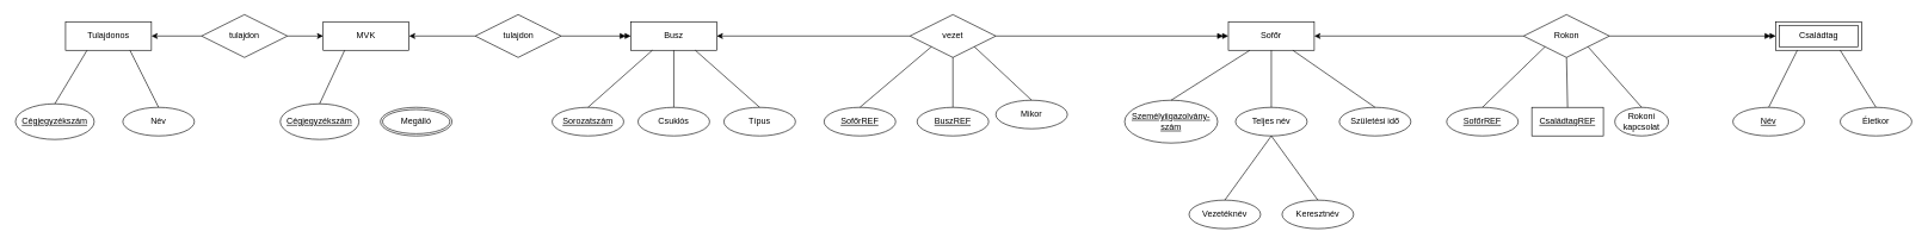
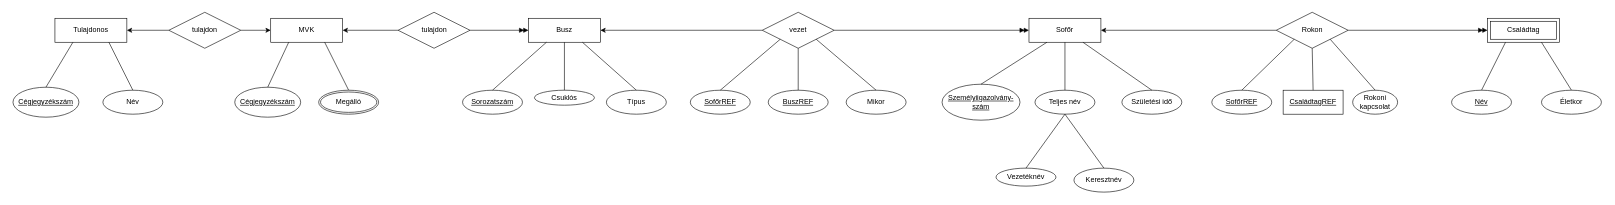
  <mxCell id="0" />
  <mxCell id="1" parent="0" />
  <mxCell id="2" value="" style="group" vertex="1" connectable="0" parent="1"><mxGeometry x="20" y="20" width="2650" height="300" as="geometry" /></mxCell>
  <mxCell id="3" value="MVK" style="whiteSpace=wrap;html=1;align=center;" parent="2" vertex="1"><mxGeometry x="430" y="10" width="120" height="40" as="geometry" /></mxCell>
  <mxCell id="4" value="Busz" style="whiteSpace=wrap;html=1;align=center;" parent="2" vertex="1"><mxGeometry x="860" y="10" width="120" height="40" as="geometry" /></mxCell>
  <mxCell id="5" value="Tulajdonos" style="whiteSpace=wrap;html=1;align=center;" parent="2" vertex="1"><mxGeometry x="70" y="10" width="120" height="40" as="geometry" /></mxCell>
  <mxCell id="6" value="Sofőr" style="whiteSpace=wrap;html=1;align=center;" parent="2" vertex="1"><mxGeometry x="1695" y="10" width="120" height="40" as="geometry" /></mxCell>
  <mxCell id="7" value="Családtag" style="shape=ext;margin=3;double=1;whiteSpace=wrap;html=1;align=center;" parent="2" vertex="1"><mxGeometry x="2460" y="10" width="120" height="40" as="geometry" /></mxCell>
  <mxCell id="8" style="edgeStyle=orthogonalEdgeStyle;rounded=0;orthogonalLoop=1;jettySize=auto;html=1;entryX=1;entryY=0.5;entryDx=0;entryDy=0;exitX=0;exitY=0.5;exitDx=0;exitDy=0;" parent="2" source="10" target="5" edge="1"><mxGeometry relative="1" as="geometry"><Array as="points"><mxPoint x="190" y="30" /></Array></mxGeometry></mxCell>
  <mxCell id="9" style="edgeStyle=orthogonalEdgeStyle;rounded=0;orthogonalLoop=1;jettySize=auto;html=1;exitX=1;exitY=0.5;exitDx=0;exitDy=0;entryX=0;entryY=0.5;entryDx=0;entryDy=0;" edge="1" parent="2" source="10" target="3"><mxGeometry relative="1" as="geometry" /></mxCell>
  <mxCell id="10" value="tulajdon" style="shape=rhombus;perimeter=rhombusPerimeter;whiteSpace=wrap;html=1;align=center;" parent="2" vertex="1"><mxGeometry x="260" width="120" height="60" as="geometry" /></mxCell>
  <mxCell id="11" style="edgeStyle=orthogonalEdgeStyle;rounded=0;orthogonalLoop=1;jettySize=auto;html=1;entryX=1;entryY=0.5;entryDx=0;entryDy=0;" parent="2" source="13" target="3" edge="1"><mxGeometry relative="1" as="geometry" /></mxCell>
  <mxCell id="12" style="edgeStyle=orthogonalEdgeStyle;rounded=0;orthogonalLoop=1;jettySize=auto;html=1;entryX=0;entryY=0.5;entryDx=0;entryDy=0;endArrow=doubleBlock;endFill=1;exitX=1;exitY=0.5;exitDx=0;exitDy=0;" parent="2" source="13" target="4" edge="1"><mxGeometry relative="1" as="geometry" /></mxCell>
  <mxCell id="13" value="tulajdon" style="shape=rhombus;perimeter=rhombusPerimeter;whiteSpace=wrap;html=1;align=center;" parent="2" vertex="1"><mxGeometry x="642.5" width="120" height="60" as="geometry" /></mxCell>
  <mxCell id="14" style="edgeStyle=orthogonalEdgeStyle;rounded=0;orthogonalLoop=1;jettySize=auto;html=1;entryX=1;entryY=0.5;entryDx=0;entryDy=0;" edge="1" parent="2" source="16" target="4"><mxGeometry relative="1" as="geometry" /></mxCell>
  <mxCell id="15" style="edgeStyle=orthogonalEdgeStyle;rounded=0;orthogonalLoop=1;jettySize=auto;html=1;exitX=1;exitY=0.5;exitDx=0;exitDy=0;entryX=0;entryY=0.5;entryDx=0;entryDy=0;endArrow=doubleBlock;endFill=1;" edge="1" parent="2" source="16" target="6"><mxGeometry relative="1" as="geometry" /></mxCell>
  <mxCell id="16" value="vezet" style="shape=rhombus;perimeter=rhombusPerimeter;whiteSpace=wrap;html=1;align=center;" parent="2" vertex="1"><mxGeometry x="1250" width="120" height="60" as="geometry" /></mxCell>
  <mxCell id="17" value="BuszREF" style="ellipse;whiteSpace=wrap;html=1;align=center;fontStyle=4;" parent="2" vertex="1"><mxGeometry x="1260" y="130" width="100" height="40" as="geometry" /></mxCell>
  <mxCell id="18" value="SofőrREF" style="ellipse;whiteSpace=wrap;html=1;align=center;fontStyle=4;" parent="2" vertex="1"><mxGeometry x="1130" y="130" width="100" height="40" as="geometry" /></mxCell>
  <mxCell id="19" value="SofőrREF" style="ellipse;whiteSpace=wrap;html=1;align=center;fontStyle=4;" parent="2" vertex="1"><mxGeometry x="2000" y="130" width="100" height="40" as="geometry" /></mxCell>
  <mxCell id="20" value="CsaládtagREF" style="whiteSpace=wrap;html=1;align=center;fontStyle=4;rounded=0;" parent="2" vertex="1"><mxGeometry x="2119" y="130" width="100" height="40" as="geometry" /></mxCell>
  <mxCell id="21" value="Cégjegyzékszám" style="ellipse;whiteSpace=wrap;html=1;align=center;fontStyle=4;" parent="2" vertex="1"><mxGeometry y="125" width="110" height="50" as="geometry" /></mxCell>
  <mxCell id="22" value="Cégjegyzékszám" style="ellipse;whiteSpace=wrap;html=1;align=center;fontStyle=4;" parent="2" vertex="1"><mxGeometry x="370" y="125" width="110" height="50" as="geometry" /></mxCell>
- <mxCell id="23" value="Csuklós" style="ellipse;whiteSpace=wrap;html=1;align=center;" parent="2" vertex="1"><mxGeometry x="870" y="130" width="100" height="40" as="geometry" /></mxCell>
+ <mxCell id="23" value="Csuklós" style="ellipse;whiteSpace=wrap;html=1;align=center;" parent="2" vertex="1"><mxGeometry x="870" y="130" width="100" height="25" as="geometry" /></mxCell>
  <mxCell id="24" value="Megálló" style="ellipse;shape=doubleEllipse;margin=3;whiteSpace=wrap;html=1;align=center;" parent="2" vertex="1"><mxGeometry x="510" y="130" width="100" height="40" as="geometry" /></mxCell>
  <mxCell id="25" value="Sorozatszám" style="ellipse;whiteSpace=wrap;html=1;align=center;fontStyle=4;" parent="2" vertex="1"><mxGeometry x="750" y="130" width="100" height="40" as="geometry" /></mxCell>
  <mxCell id="26" value="Személyiigazolvány-szám" style="ellipse;whiteSpace=wrap;html=1;align=center;fontStyle=4;" parent="2" vertex="1"><mxGeometry x="1550" y="120" width="130" height="60" as="geometry" /></mxCell>
  <mxCell id="27" value="Születési idő" style="ellipse;whiteSpace=wrap;html=1;align=center;" parent="2" vertex="1"><mxGeometry x="1850" y="130" width="100" height="40" as="geometry" /></mxCell>
  <mxCell id="28" value="Teljes név" style="ellipse;whiteSpace=wrap;html=1;align=center;" parent="2" vertex="1"><mxGeometry x="1705" y="130" width="100" height="40" as="geometry" /></mxCell>
- <mxCell id="29" value="Vezetéknév" style="ellipse;whiteSpace=wrap;html=1;align=center;" parent="2" vertex="1"><mxGeometry x="1640" y="260" width="100" height="40" as="geometry" /></mxCell>
+ <mxCell id="29" value="Vezetéknév" style="ellipse;whiteSpace=wrap;html=1;align=center;" parent="2" vertex="1"><mxGeometry x="1640" y="260" width="100" height="30" as="geometry" /></mxCell>
  <mxCell id="30" value="Keresztnév" style="ellipse;whiteSpace=wrap;html=1;align=center;" parent="2" vertex="1"><mxGeometry x="1770" y="260" width="100" height="40" as="geometry" /></mxCell>
  <mxCell id="31" value="Név" style="ellipse;whiteSpace=wrap;html=1;align=center;fontStyle=4" parent="2" vertex="1"><mxGeometry x="2400" y="130" width="100" height="40" as="geometry" /></mxCell>
  <mxCell id="32" value="Életkor" style="ellipse;whiteSpace=wrap;html=1;align=center;" parent="2" vertex="1"><mxGeometry x="2550" y="130" width="100" height="40" as="geometry" /></mxCell>
  <mxCell id="33" value="Típus" style="ellipse;whiteSpace=wrap;html=1;align=center;" parent="2" vertex="1"><mxGeometry x="990" y="130" width="100" height="40" as="geometry" /></mxCell>
  <mxCell id="34" value="Név" style="ellipse;whiteSpace=wrap;html=1;align=center;" parent="2" vertex="1"><mxGeometry x="150" y="130" width="100" height="40" as="geometry" /></mxCell>
  <mxCell id="35" value="Rokoni kapcsolat" style="ellipse;whiteSpace=wrap;html=1;align=center;" parent="2" vertex="1"><mxGeometry x="2235" y="130" width="75" height="40" as="geometry" /></mxCell>
- <mxCell id="36" value="Mikor" style="ellipse;whiteSpace=wrap;html=1;align=center;" parent="2" vertex="1"><mxGeometry x="1370" y="120" width="100" height="40" as="geometry" /></mxCell>
+ <mxCell id="36" value="Mikor" style="ellipse;whiteSpace=wrap;html=1;align=center;" parent="2" vertex="1"><mxGeometry x="1390" y="130" width="100" height="40" as="geometry" /></mxCell>
  <mxCell id="37" value="" style="endArrow=none;html=1;rounded=0;entryX=0.25;entryY=1;entryDx=0;entryDy=0;exitX=0.5;exitY=0;exitDx=0;exitDy=0;" edge="1" parent="2" source="21" target="5"><mxGeometry width="50" height="50" relative="1" as="geometry"><mxPoint x="80" y="110" as="sourcePoint" /><mxPoint x="130" y="60" as="targetPoint" /></mxGeometry></mxCell>
  <mxCell id="38" value="" style="endArrow=none;html=1;rounded=0;entryX=0.75;entryY=1;entryDx=0;entryDy=0;exitX=0.5;exitY=0;exitDx=0;exitDy=0;" edge="1" parent="2" source="34" target="5"><mxGeometry width="50" height="50" relative="1" as="geometry"><mxPoint x="65" y="135" as="sourcePoint" /><mxPoint x="140" y="60" as="targetPoint" /></mxGeometry></mxCell>
+ <mxCell id="39" value="" style="endArrow=none;html=1;rounded=0;entryX=0.75;entryY=1;entryDx=0;entryDy=0;exitX=0.5;exitY=0;exitDx=0;exitDy=0;" edge="1" parent="2" source="24" target="3"><mxGeometry width="50" height="50" relative="1" as="geometry"><mxPoint x="565" y="130" as="sourcePoint" /><mxPoint x="495" y="50" as="targetPoint" /></mxGeometry></mxCell>
  <mxCell id="40" value="" style="endArrow=none;html=1;rounded=0;entryX=0.25;entryY=1;entryDx=0;entryDy=0;exitX=0.5;exitY=0;exitDx=0;exitDy=0;" edge="1" parent="2" source="22" target="3"><mxGeometry width="50" height="50" relative="1" as="geometry"><mxPoint x="380" y="130" as="sourcePoint" /><mxPoint x="455" y="55" as="targetPoint" /></mxGeometry></mxCell>
  <mxCell id="41" style="edgeStyle=orthogonalEdgeStyle;rounded=0;orthogonalLoop=1;jettySize=auto;html=1;entryX=0;entryY=0.5;entryDx=0;entryDy=0;endArrow=doubleBlock;endFill=1;" edge="1" parent="2" source="43" target="7"><mxGeometry relative="1" as="geometry" /></mxCell>
  <mxCell id="42" style="edgeStyle=orthogonalEdgeStyle;rounded=0;orthogonalLoop=1;jettySize=auto;html=1;exitX=0;exitY=0.5;exitDx=0;exitDy=0;entryX=1;entryY=0.5;entryDx=0;entryDy=0;" edge="1" parent="2" source="43" target="6"><mxGeometry relative="1" as="geometry" /></mxCell>
  <mxCell id="43" value="Rokon" style="shape=rhombus;perimeter=rhombusPerimeter;whiteSpace=wrap;html=1;align=center;" vertex="1" parent="2"><mxGeometry x="2107.5" width="120" height="60" as="geometry" /></mxCell>
  <mxCell id="44" value="" style="endArrow=none;html=1;rounded=0;entryX=0.25;entryY=1;entryDx=0;entryDy=0;exitX=0.5;exitY=0;exitDx=0;exitDy=0;" edge="1" parent="2" source="25" target="4"><mxGeometry width="50" height="50" relative="1" as="geometry"><mxPoint x="730" y="160" as="sourcePoint" /><mxPoint x="690" y="80" as="targetPoint" /></mxGeometry></mxCell>
  <mxCell id="45" value="" style="endArrow=none;html=1;rounded=0;entryX=0.5;entryY=1;entryDx=0;entryDy=0;exitX=0.5;exitY=0;exitDx=0;exitDy=0;" edge="1" parent="2" source="23" target="4"><mxGeometry width="50" height="50" relative="1" as="geometry"><mxPoint x="840.5" y="145" as="sourcePoint" /><mxPoint x="927.5" y="60" as="targetPoint" /></mxGeometry></mxCell>
  <mxCell id="46" value="" style="endArrow=none;html=1;rounded=0;entryX=0.75;entryY=1;entryDx=0;entryDy=0;exitX=0.5;exitY=0;exitDx=0;exitDy=0;" edge="1" parent="2" source="33" target="4"><mxGeometry width="50" height="50" relative="1" as="geometry"><mxPoint x="983" y="135" as="sourcePoint" /><mxPoint x="980" y="50" as="targetPoint" /></mxGeometry></mxCell>
  <mxCell id="47" value="" style="endArrow=none;html=1;rounded=0;entryX=1;entryY=1;entryDx=0;entryDy=0;exitX=0.5;exitY=0;exitDx=0;exitDy=0;" edge="1" parent="2" source="36" target="16"><mxGeometry width="50" height="50" relative="1" as="geometry"><mxPoint x="1370" y="155" as="sourcePoint" /><mxPoint x="1280" y="70" as="targetPoint" /></mxGeometry></mxCell>
  <mxCell id="48" value="" style="endArrow=none;html=1;rounded=0;entryX=0.5;entryY=1;entryDx=0;entryDy=0;exitX=0.5;exitY=0;exitDx=0;exitDy=0;" edge="1" parent="2" source="17" target="16"><mxGeometry width="50" height="50" relative="1" as="geometry"><mxPoint x="1270" y="155" as="sourcePoint" /><mxPoint x="1270" y="70" as="targetPoint" /></mxGeometry></mxCell>
  <mxCell id="49" value="" style="endArrow=none;html=1;rounded=0;entryX=0;entryY=1;entryDx=0;entryDy=0;exitX=0.5;exitY=0;exitDx=0;exitDy=0;" edge="1" parent="2" source="18" target="16"><mxGeometry width="50" height="50" relative="1" as="geometry"><mxPoint x="1170" y="145" as="sourcePoint" /><mxPoint x="1260" y="60" as="targetPoint" /></mxGeometry></mxCell>
  <mxCell id="50" value="" style="endArrow=none;html=1;rounded=0;entryX=0.5;entryY=1;entryDx=0;entryDy=0;exitX=0.5;exitY=0;exitDx=0;exitDy=0;" edge="1" parent="2" source="30" target="28"><mxGeometry width="50" height="50" relative="1" as="geometry"><mxPoint x="1910" y="260" as="sourcePoint" /><mxPoint x="1800" y="170" as="targetPoint" /></mxGeometry></mxCell>
  <mxCell id="51" value="" style="endArrow=none;html=1;rounded=0;entryX=0.5;entryY=1;entryDx=0;entryDy=0;exitX=0.5;exitY=0;exitDx=0;exitDy=0;" edge="1" parent="2" source="29" target="28"><mxGeometry width="50" height="50" relative="1" as="geometry"><mxPoint x="1805" y="265" as="sourcePoint" /><mxPoint x="1740" y="175" as="targetPoint" /></mxGeometry></mxCell>
  <mxCell id="52" value="" style="endArrow=none;html=1;rounded=0;entryX=0.5;entryY=1;entryDx=0;entryDy=0;exitX=0.5;exitY=0;exitDx=0;exitDy=0;" edge="1" parent="2" source="28" target="6"><mxGeometry width="50" height="50" relative="1" as="geometry"><mxPoint x="1880" y="215" as="sourcePoint" /><mxPoint x="1815" y="125" as="targetPoint" /></mxGeometry></mxCell>
  <mxCell id="53" value="" style="endArrow=none;html=1;rounded=0;entryX=0.25;entryY=1;entryDx=0;entryDy=0;exitX=0.5;exitY=0;exitDx=0;exitDy=0;" edge="1" parent="2" source="26" target="6"><mxGeometry width="50" height="50" relative="1" as="geometry"><mxPoint x="1695" y="130" as="sourcePoint" /><mxPoint x="1695" y="50" as="targetPoint" /></mxGeometry></mxCell>
  <mxCell id="54" value="" style="endArrow=none;html=1;rounded=0;entryX=0.75;entryY=1;entryDx=0;entryDy=0;exitX=0.5;exitY=0;exitDx=0;exitDy=0;" edge="1" parent="2" source="27" target="6"><mxGeometry width="50" height="50" relative="1" as="geometry"><mxPoint x="1760" y="150" as="sourcePoint" /><mxPoint x="1870" y="80" as="targetPoint" /></mxGeometry></mxCell>
  <mxCell id="55" value="" style="endArrow=none;html=1;rounded=0;entryX=1;entryY=1;entryDx=0;entryDy=0;exitX=0.5;exitY=0;exitDx=0;exitDy=0;" edge="1" parent="2" source="35" target="43"><mxGeometry width="50" height="50" relative="1" as="geometry"><mxPoint x="2371.5" y="165" as="sourcePoint" /><mxPoint x="2235" y="60" as="targetPoint" /></mxGeometry></mxCell>
  <mxCell id="56" value="" style="endArrow=none;html=1;rounded=0;entryX=0.5;entryY=1;entryDx=0;entryDy=0;exitX=0.5;exitY=0;exitDx=0;exitDy=0;" edge="1" parent="2" source="20" target="43"><mxGeometry width="50" height="50" relative="1" as="geometry"><mxPoint x="2267.5" y="165" as="sourcePoint" /><mxPoint x="2180.5" y="80" as="targetPoint" /></mxGeometry></mxCell>
  <mxCell id="57" value="" style="endArrow=none;html=1;rounded=0;entryX=0;entryY=1;entryDx=0;entryDy=0;exitX=0.5;exitY=0;exitDx=0;exitDy=0;" edge="1" parent="2" source="19" target="43"><mxGeometry width="50" height="50" relative="1" as="geometry"><mxPoint x="2120.5" y="130" as="sourcePoint" /><mxPoint x="2119.5" y="60" as="targetPoint" /></mxGeometry></mxCell>
  <mxCell id="58" value="" style="endArrow=none;html=1;rounded=0;entryX=0.75;entryY=1;entryDx=0;entryDy=0;exitX=0.5;exitY=0;exitDx=0;exitDy=0;" edge="1" parent="2" source="32" target="7"><mxGeometry width="50" height="50" relative="1" as="geometry"><mxPoint x="2607.5" y="180" as="sourcePoint" /><mxPoint x="2520.5" y="95" as="targetPoint" /></mxGeometry></mxCell>
  <mxCell id="59" value="" style="endArrow=none;html=1;rounded=0;entryX=0.25;entryY=1;entryDx=0;entryDy=0;exitX=0.5;exitY=0;exitDx=0;exitDy=0;" edge="1" parent="2" source="31" target="7"><mxGeometry width="50" height="50" relative="1" as="geometry"><mxPoint x="2580" y="150" as="sourcePoint" /><mxPoint x="2500" y="70" as="targetPoint" /></mxGeometry></mxCell>
